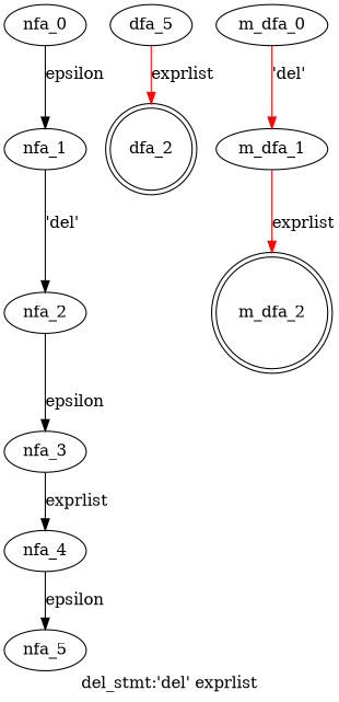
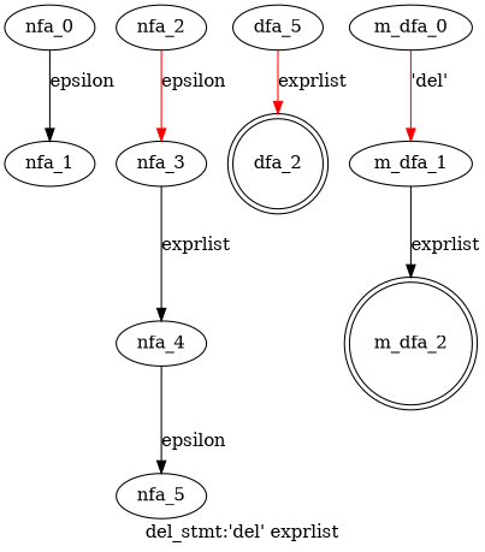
  digraph {
    label="del_stmt:'del' exprlist"
    nfa_0
    nfa_1
    nfa_2
    nfa_3
    nfa_4
    nfa_5
    n7 [label=dfa_5]
    dfa_2 [shape=doublecircle]
    m_dfa_0
    m_dfa_1
    m_dfa_2 [shape=doublecircle]
    subgraph sub_1 {
      nfa_0
      nfa_1
      nfa_2
      nfa_3
      nfa_4
      nfa_5
    }
    subgraph sub_2 {
      n7
      dfa_2
    }
    subgraph sub_3 {
      m_dfa_0
      m_dfa_1
      m_dfa_2
    }
    nfa_0 -> nfa_1 [label=epsilon]
-   nfa_1 -> nfa_2 [label="'del'"]
-   nfa_2 -> nfa_3 [label=epsilon]
+   nfa_2 -> nfa_3 [label=epsilon color=red]
    nfa_3 -> nfa_4 [label=exprlist]
    nfa_4 -> nfa_5 [label=epsilon]
    n7 -> dfa_2 [color=red label=exprlist]
    m_dfa_0 -> m_dfa_1 [color=red label="'del'"]
-   m_dfa_1 -> m_dfa_2 [color=red label=exprlist]
+   m_dfa_1 -> m_dfa_2 [color=black label=exprlist]
  }
